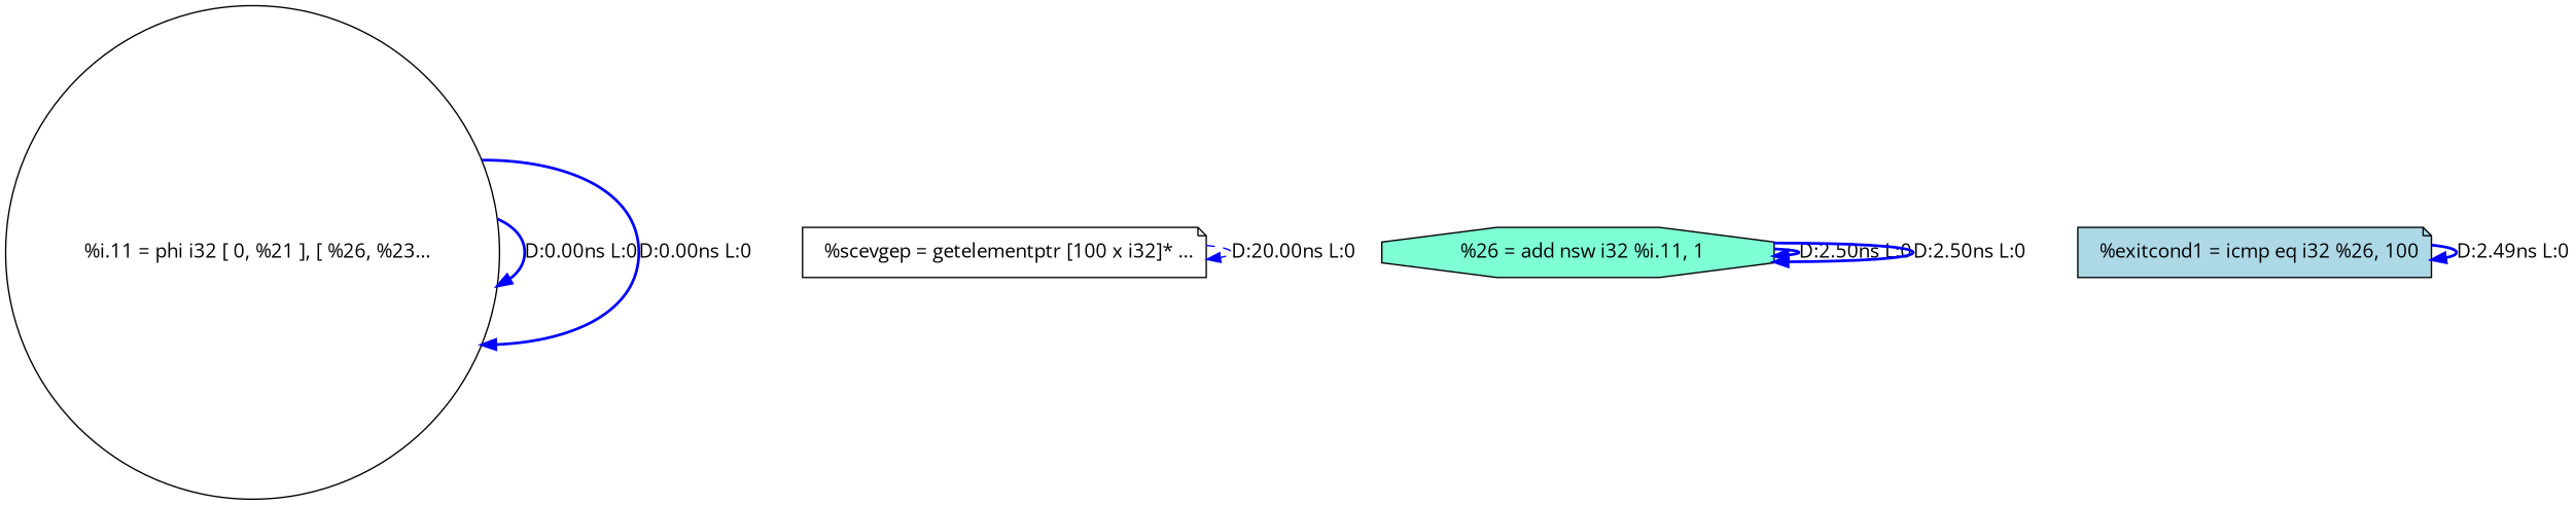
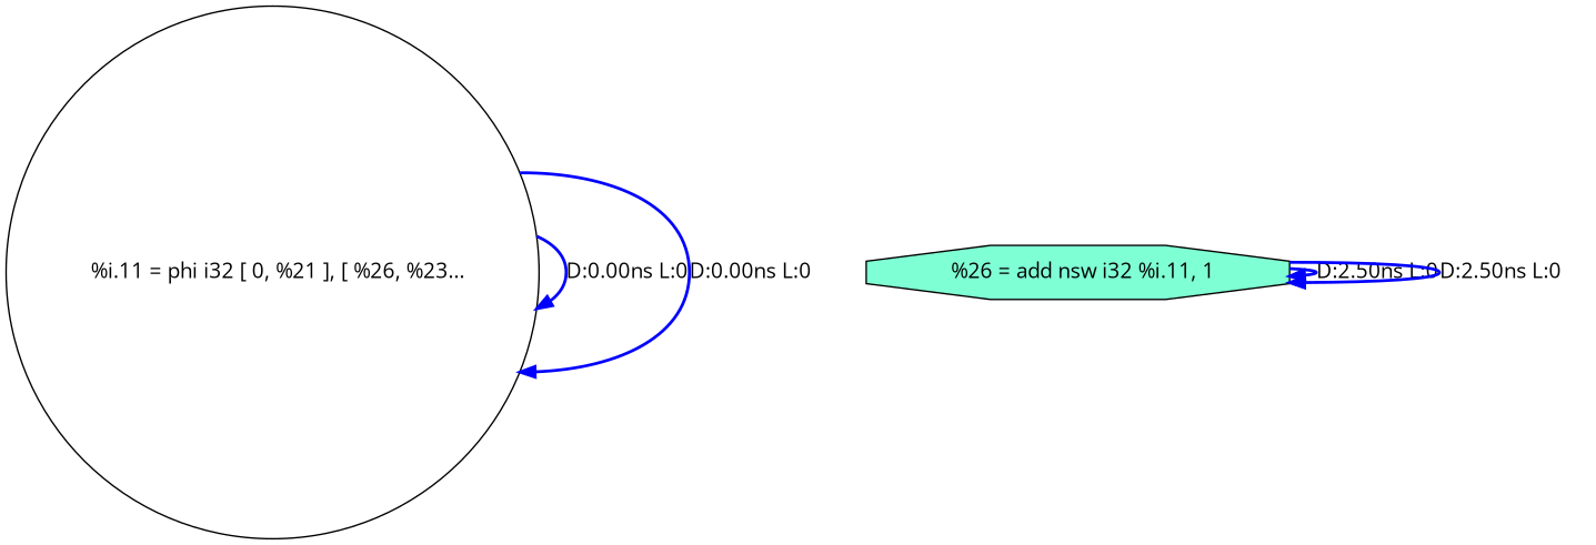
  digraph {
    fontname="Open Sans"
    node [fillcolor=white fontname="Open Sans" shape=note style=filled]
    edge [color=blue fontname="Open Sans" style=bold]
    n1 [label="  %i.11 = phi i32 [ 0, %21 ], [ %26, %23..." shape=circle]
-   n2 [label="  %scevgep = getelementptr [100 x i32]* ..."]
    n3 [fillcolor=aquamarine label="  %26 = add nsw i32 %i.11, 1" shape=octagon]
-   n4 [fillcolor=lightblue label="  %exitcond1 = icmp eq i32 %26, 100"]
    n1 -> n1 [label="D:0.00ns L:0"]
    n1 -> n1 [label="D:0.00ns L:0"]
-   n2 -> n2 [label="D:20.00ns L:0" style=dashed]
    n3 -> n3 [label="D:2.50ns L:0"]
    n3 -> n3 [label="D:2.50ns L:0"]
-   n4 -> n4 [label="D:2.49ns L:0"]
  }
